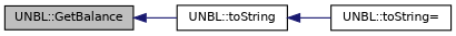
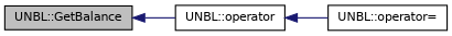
  digraph {
    rankdir=LR
    node [color=black fillcolor=white fontname=Helvetica fontsize=10 shape=record style=filled]
    edge [color=midnightblue dir=back fontname=Helvetica fontsize=10 labelfontname=Helvetica labelfontsize=10 style=solid]
    n1 [fillcolor=grey75 fontcolor=black height=0.2 label="UNBL::GetBalance" width=0.4]
-   n2 [height=0.2 label="UNBL::toString" width=0.4]
-   n3 [height=0.2 label="UNBL::toString=" width=0.4]
+   n2 [height=0.2 label="UNBL::operator" width=0.4]
+   n3 [height=0.2 label="UNBL::operator=" width=0.4]
    n1 -> n2
    n2 -> n3
  }
